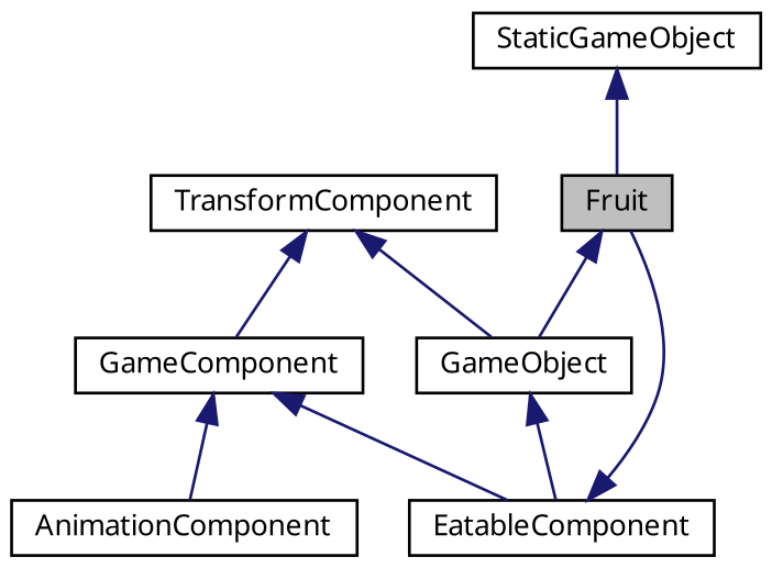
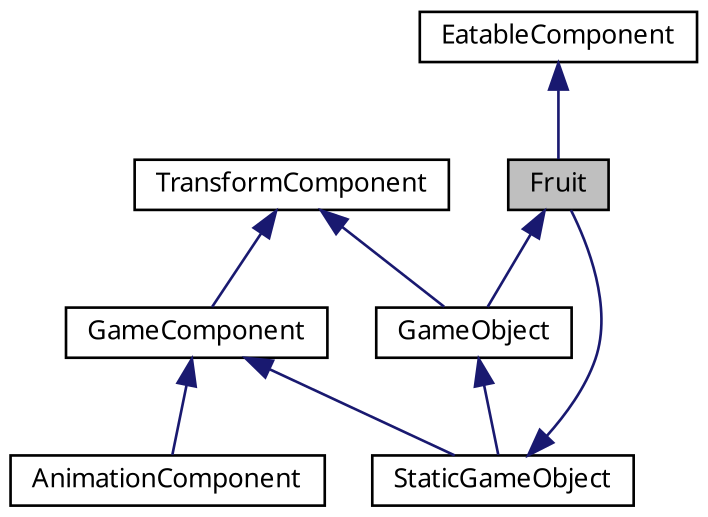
  digraph {
    fontname="Noto Sans"
    node [color=black fillcolor=white fontname="Noto Sans" fontsize=10 shape=record style=filled]
    edge [color=midnightblue dir=back fontname="Noto Sans" fontsize=10 labelfontname=Helvetica labelfontsize=10 style=solid]
    n1 [fillcolor=grey75 fontcolor=black height=0.2 label=Fruit width=0.4]
    n2 [height=0.2 label=GameObject width=0.4]
    n3 [height=0.2 label=StaticGameObject width=0.4]
    n4 [height=0.2 label=TransformComponent width=0.4]
    n5 [height=0.2 label=GameComponent width=0.4]
    n6 [height=0.2 label=AnimationComponent width=0.4]
    n7 [height=0.2 label=EatableComponent width=0.4]
    n1 -> n2
-   n2 -> n7
+   n2 -> n3
    n3 -> n1
    n4 -> n2
    n4 -> n5
    n5 -> n6
-   n5 -> n7
+   n5 -> n3
    n7 -> n1
  }
